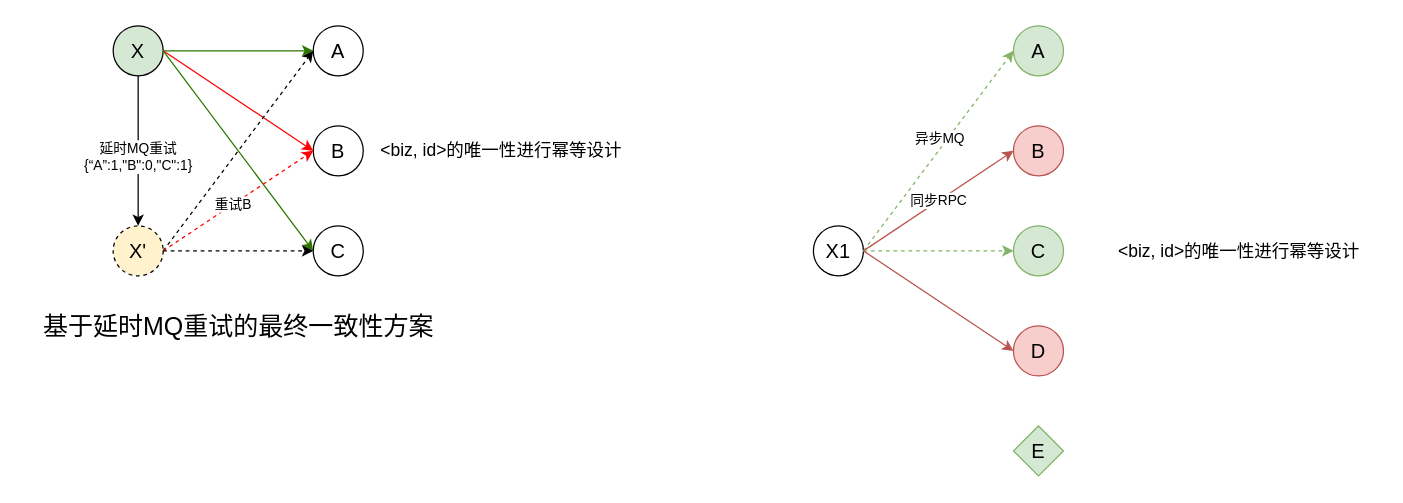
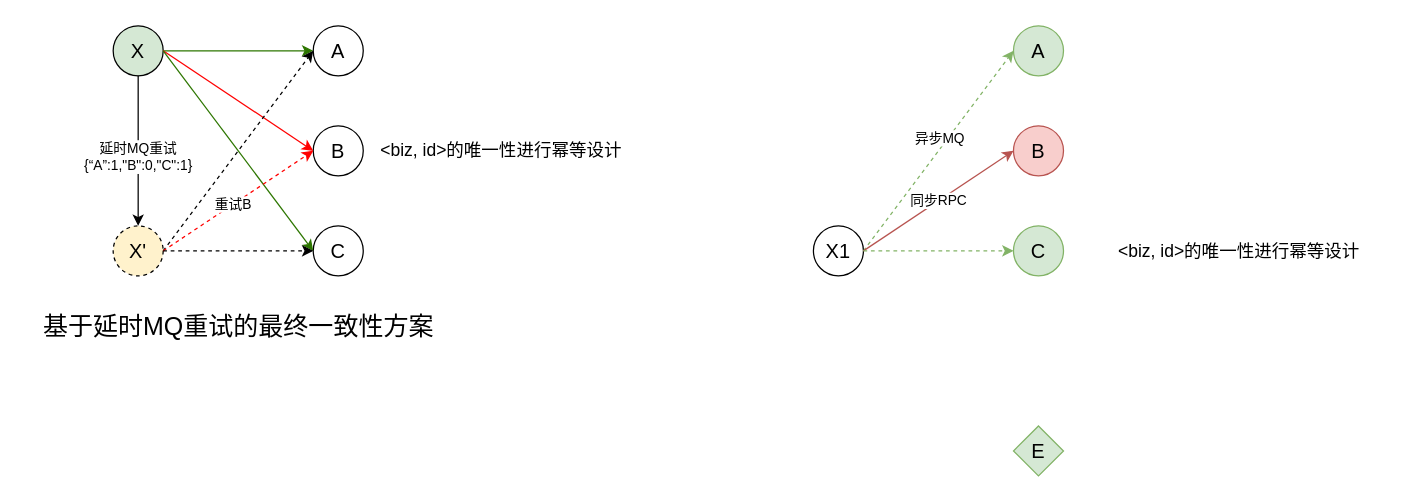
  <mxCell id="0" />
  <mxCell id="1" parent="0" />
  <mxCell id="2" value="&lt;font style=&quot;font-size: 16px;&quot;&gt;A&lt;/font&gt;" style="ellipse;whiteSpace=wrap;html=1;aspect=fixed;" parent="1" vertex="1"><mxGeometry x="250" y="20" width="40" height="40" as="geometry" /></mxCell>
  <mxCell id="3" value="&lt;font style=&quot;font-size: 16px;&quot;&gt;B&lt;/font&gt;" style="ellipse;whiteSpace=wrap;html=1;aspect=fixed;" parent="1" vertex="1"><mxGeometry x="250" y="100" width="40" height="40" as="geometry" /></mxCell>
  <mxCell id="4" value="&lt;font style=&quot;font-size: 16px;&quot;&gt;C&lt;/font&gt;" style="ellipse;whiteSpace=wrap;html=1;aspect=fixed;" parent="1" vertex="1"><mxGeometry x="250" y="180" width="40" height="40" as="geometry" /></mxCell>
  <mxCell id="5" value="&lt;font style=&quot;font-size: 16px;&quot;&gt;X&lt;/font&gt;" style="ellipse;whiteSpace=wrap;html=1;aspect=fixed;fillColor=#d5e8d4;" parent="1" vertex="1"><mxGeometry x="90" y="20" width="40" height="40" as="geometry" /></mxCell>
  <mxCell id="6" value="" style="endArrow=classic;html=1;rounded=0;exitX=1;exitY=0.5;exitDx=0;exitDy=0;entryX=0;entryY=0.5;entryDx=0;entryDy=0;fillColor=#60a917;strokeColor=#2D7600;" parent="1" source="5" target="2" edge="1"><mxGeometry width="50" height="50" relative="1" as="geometry"><mxPoint x="90" y="230" as="sourcePoint" /><mxPoint x="140" y="180" as="targetPoint" /></mxGeometry></mxCell>
  <mxCell id="7" value="" style="endArrow=classic;html=1;rounded=0;exitX=1;exitY=0.5;exitDx=0;exitDy=0;entryX=0;entryY=0.5;entryDx=0;entryDy=0;strokeColor=#FF0000;" parent="1" source="5" target="3" edge="1"><mxGeometry width="50" height="50" relative="1" as="geometry"><mxPoint x="140" y="90" as="sourcePoint" /><mxPoint x="260" y="50" as="targetPoint" /></mxGeometry></mxCell>
  <mxCell id="8" value="" style="endArrow=classic;html=1;rounded=0;exitX=1;exitY=0.5;exitDx=0;exitDy=0;entryX=0;entryY=0.5;entryDx=0;entryDy=0;fillColor=#60a917;strokeColor=#2D7600;" parent="1" source="5" target="4" edge="1"><mxGeometry width="50" height="50" relative="1" as="geometry"><mxPoint x="140" y="90" as="sourcePoint" /><mxPoint x="260" y="130" as="targetPoint" /></mxGeometry></mxCell>
  <mxCell id="9" value="&lt;font style=&quot;font-size: 16px;&quot;&gt;X'&lt;/font&gt;" style="ellipse;whiteSpace=wrap;html=1;aspect=fixed;dashed=1;fillColor=#fff2cc;" parent="1" vertex="1"><mxGeometry x="90" y="180" width="40" height="40" as="geometry" /></mxCell>
  <mxCell id="10" value="" style="endArrow=classic;html=1;rounded=0;exitX=0.5;exitY=1;exitDx=0;exitDy=0;entryX=0.5;entryY=0;entryDx=0;entryDy=0;" parent="1" source="5" target="9" edge="1"><mxGeometry width="50" height="50" relative="1" as="geometry"><mxPoint x="140" y="50" as="sourcePoint" /><mxPoint x="260" y="50" as="targetPoint" /></mxGeometry></mxCell>
  <mxCell id="11" value="延时MQ重试&lt;br&gt;{“A”:1,&quot;B&quot;:0,&quot;C&quot;:1}" style="edgeLabel;html=1;align=center;verticalAlign=middle;resizable=0;points=[];" parent="10" vertex="1" connectable="0"><mxGeometry x="0.067" y="-1" relative="1" as="geometry"><mxPoint as="offset" /></mxGeometry></mxCell>
  <mxCell id="12" value="" style="endArrow=classic;html=1;rounded=0;exitX=1;exitY=0.5;exitDx=0;exitDy=0;entryX=0;entryY=0.5;entryDx=0;entryDy=0;dashed=1;" parent="1" source="9" target="2" edge="1"><mxGeometry width="50" height="50" relative="1" as="geometry"><mxPoint x="140" y="50" as="sourcePoint" /><mxPoint x="260" y="50" as="targetPoint" /></mxGeometry></mxCell>
  <mxCell id="13" value="" style="endArrow=classic;html=1;rounded=0;exitX=1;exitY=0.5;exitDx=0;exitDy=0;entryX=0;entryY=0.5;entryDx=0;entryDy=0;dashed=1;fillColor=#008a00;strokeColor=#FF0000;" parent="1" source="9" target="3" edge="1"><mxGeometry width="50" height="50" relative="1" as="geometry"><mxPoint x="140" y="210" as="sourcePoint" /><mxPoint x="260" y="50" as="targetPoint" /></mxGeometry></mxCell>
  <mxCell id="14" value="重试B" style="edgeLabel;html=1;align=center;verticalAlign=middle;resizable=0;points=[];" parent="13" vertex="1" connectable="0"><mxGeometry x="-0.069" relative="1" as="geometry"><mxPoint as="offset" /></mxGeometry></mxCell>
  <mxCell id="15" value="" style="endArrow=classic;html=1;rounded=0;exitX=1;exitY=0.5;exitDx=0;exitDy=0;entryX=0;entryY=0.5;entryDx=0;entryDy=0;dashed=1;" parent="1" source="9" target="4" edge="1"><mxGeometry width="50" height="50" relative="1" as="geometry"><mxPoint x="140" y="210" as="sourcePoint" /><mxPoint x="260" y="130" as="targetPoint" /></mxGeometry></mxCell>
  <mxCell id="16" value="&lt;font style=&quot;font-size: 14px;&quot;&gt;&amp;lt;biz, id&amp;gt;的唯一性进行幂等设计&lt;/font&gt;" style="text;html=1;align=center;verticalAlign=middle;resizable=0;points=[];autosize=1;strokeColor=none;fillColor=none;" parent="1" vertex="1"><mxGeometry x="290" y="105" width="220" height="30" as="geometry" /></mxCell>
  <mxCell id="17" value="&lt;font style=&quot;font-size: 20px;&quot;&gt;基于延时MQ重试的最终一致性方案&lt;/font&gt;" style="text;html=1;align=center;verticalAlign=middle;resizable=0;points=[];autosize=1;strokeColor=none;fillColor=none;" parent="1" vertex="1"><mxGeometry x="20" y="240" width="340" height="40" as="geometry" /></mxCell>
  <mxCell id="18" value="&lt;font style=&quot;font-size: 16px;&quot;&gt;A&lt;/font&gt;" style="ellipse;whiteSpace=wrap;html=1;aspect=fixed;fillColor=#d5e8d4;strokeColor=#82b366;" vertex="1" parent="1"><mxGeometry x="810" y="20" width="40" height="40" as="geometry" /></mxCell>
  <mxCell id="19" value="&lt;font style=&quot;font-size: 16px;&quot;&gt;B&lt;/font&gt;" style="ellipse;whiteSpace=wrap;html=1;aspect=fixed;fillColor=#f8cecc;strokeColor=#b85450;" vertex="1" parent="1"><mxGeometry x="810" y="100" width="40" height="40" as="geometry" /></mxCell>
  <mxCell id="20" value="&lt;font style=&quot;font-size: 16px;&quot;&gt;C&lt;/font&gt;" style="ellipse;whiteSpace=wrap;html=1;aspect=fixed;fillColor=#d5e8d4;strokeColor=#82b366;" vertex="1" parent="1"><mxGeometry x="810" y="180" width="40" height="40" as="geometry" /></mxCell>
  <mxCell id="21" value="&lt;font style=&quot;font-size: 16px;&quot;&gt;X1&lt;/font&gt;" style="ellipse;whiteSpace=wrap;html=1;aspect=fixed;" vertex="1" parent="1"><mxGeometry x="650" y="180" width="40" height="40" as="geometry" /></mxCell>
  <mxCell id="22" value="" style="endArrow=classic;html=1;rounded=0;exitX=1;exitY=0.5;exitDx=0;exitDy=0;entryX=0;entryY=0.5;entryDx=0;entryDy=0;fillColor=#d5e8d4;strokeColor=#82b366;dashed=1;" edge="1" parent="1" source="21" target="18"><mxGeometry width="50" height="50" relative="1" as="geometry"><mxPoint x="650" y="230" as="sourcePoint" /><mxPoint x="700" y="180" as="targetPoint" /></mxGeometry></mxCell>
  <mxCell id="23" value="异步MQ" style="edgeLabel;html=1;align=center;verticalAlign=middle;resizable=0;points=[];" vertex="1" connectable="0" parent="22"><mxGeometry x="0.087" y="-1" relative="1" as="geometry"><mxPoint x="-6" y="-4" as="offset" /></mxGeometry></mxCell>
  <mxCell id="24" value="" style="endArrow=classic;html=1;rounded=0;exitX=1;exitY=0.5;exitDx=0;exitDy=0;entryX=0;entryY=0.5;entryDx=0;entryDy=0;strokeColor=#b85450;fillColor=#f8cecc;" edge="1" parent="1" source="21" target="19"><mxGeometry width="50" height="50" relative="1" as="geometry"><mxPoint x="700" y="90" as="sourcePoint" /><mxPoint x="820" y="50" as="targetPoint" /></mxGeometry></mxCell>
  <mxCell id="25" value="同步RPC" style="edgeLabel;html=1;align=center;verticalAlign=middle;resizable=0;points=[];" vertex="1" connectable="0" parent="24"><mxGeometry x="0.001" y="1" relative="1" as="geometry"><mxPoint as="offset" /></mxGeometry></mxCell>
  <mxCell id="26" value="" style="endArrow=classic;html=1;rounded=0;exitX=1;exitY=0.5;exitDx=0;exitDy=0;entryX=0;entryY=0.5;entryDx=0;entryDy=0;fillColor=#d5e8d4;strokeColor=#82b366;dashed=1;" edge="1" parent="1" source="21" target="20"><mxGeometry width="50" height="50" relative="1" as="geometry"><mxPoint x="700" y="90" as="sourcePoint" /><mxPoint x="820" y="130" as="targetPoint" /></mxGeometry></mxCell>
  <mxCell id="27" value="&lt;font style=&quot;font-size: 14px;&quot;&gt;&amp;lt;biz, id&amp;gt;的唯一性进行幂等设计&lt;/font&gt;" style="text;html=1;align=center;verticalAlign=middle;resizable=0;points=[];autosize=1;strokeColor=none;fillColor=none;" vertex="1" parent="1"><mxGeometry x="880" y="185" width="220" height="30" as="geometry" /></mxCell>
- <mxCell id="28" value="&lt;font style=&quot;font-size: 16px;&quot;&gt;D&lt;/font&gt;" style="ellipse;whiteSpace=wrap;html=1;aspect=fixed;fillColor=#f8cecc;strokeColor=#b85450;" vertex="1" parent="1"><mxGeometry x="810" y="260" width="40" height="40" as="geometry" /></mxCell>
  <mxCell id="29" value="&lt;font style=&quot;font-size: 16px;&quot;&gt;E&lt;/font&gt;" style="rhombus;whiteSpace=wrap;html=1;aspect=fixed;fillColor=#d5e8d4;strokeColor=#82b366;" vertex="1" parent="1"><mxGeometry x="810" y="340" width="40" height="40" as="geometry" /></mxCell>
- <mxCell id="30" value="" style="endArrow=classic;html=1;rounded=0;exitX=1;exitY=0.5;exitDx=0;exitDy=0;entryX=0;entryY=0.5;entryDx=0;entryDy=0;strokeColor=#b85450;fillColor=#f8cecc;" edge="1" parent="1" source="21" target="28"><mxGeometry width="50" height="50" relative="1" as="geometry"><mxPoint x="700" y="50" as="sourcePoint" /><mxPoint x="820" y="130" as="targetPoint" /></mxGeometry></mxCell>
